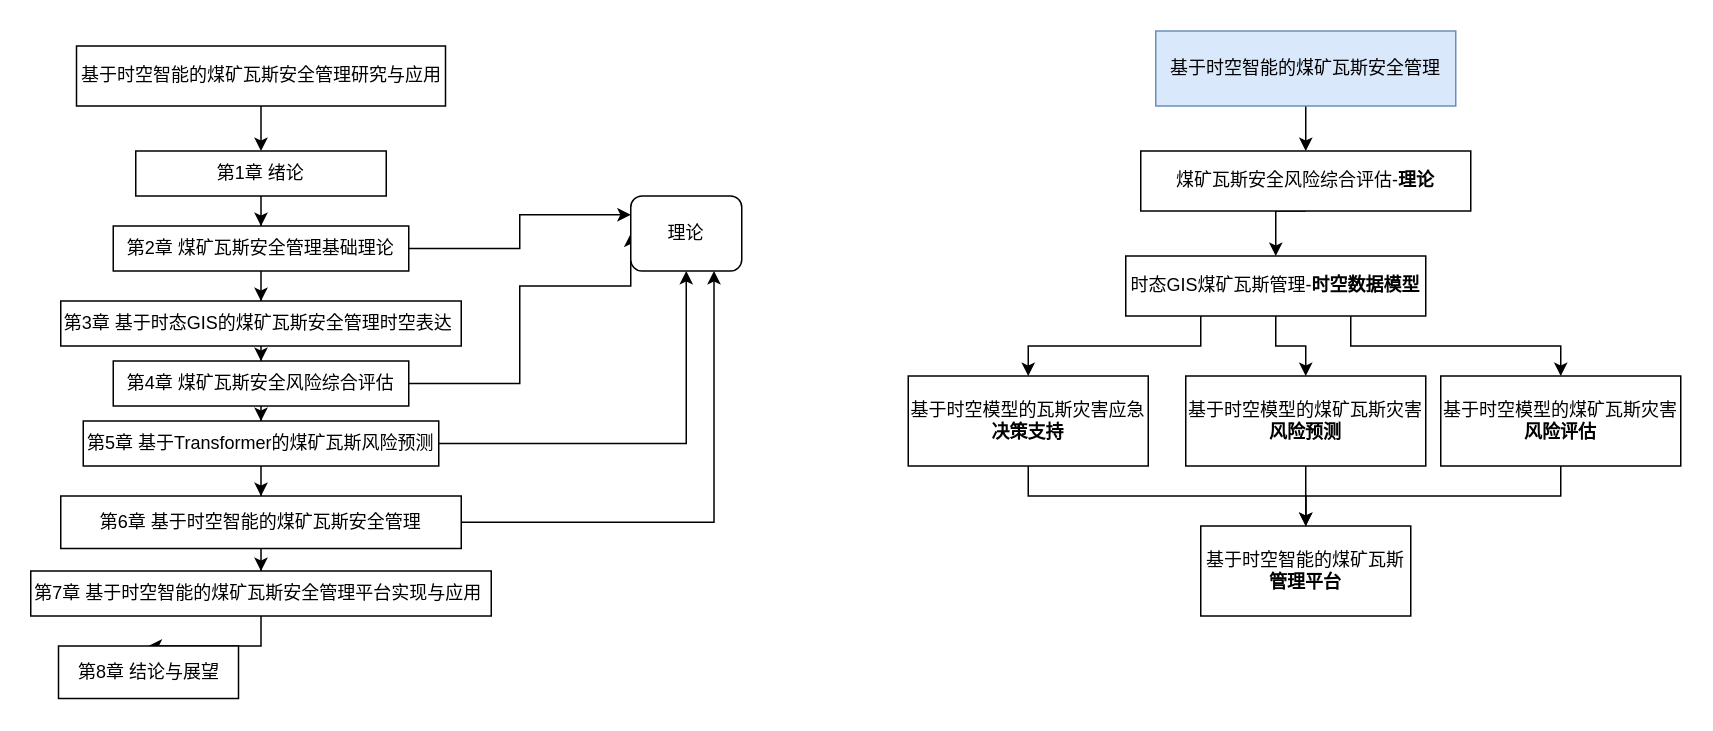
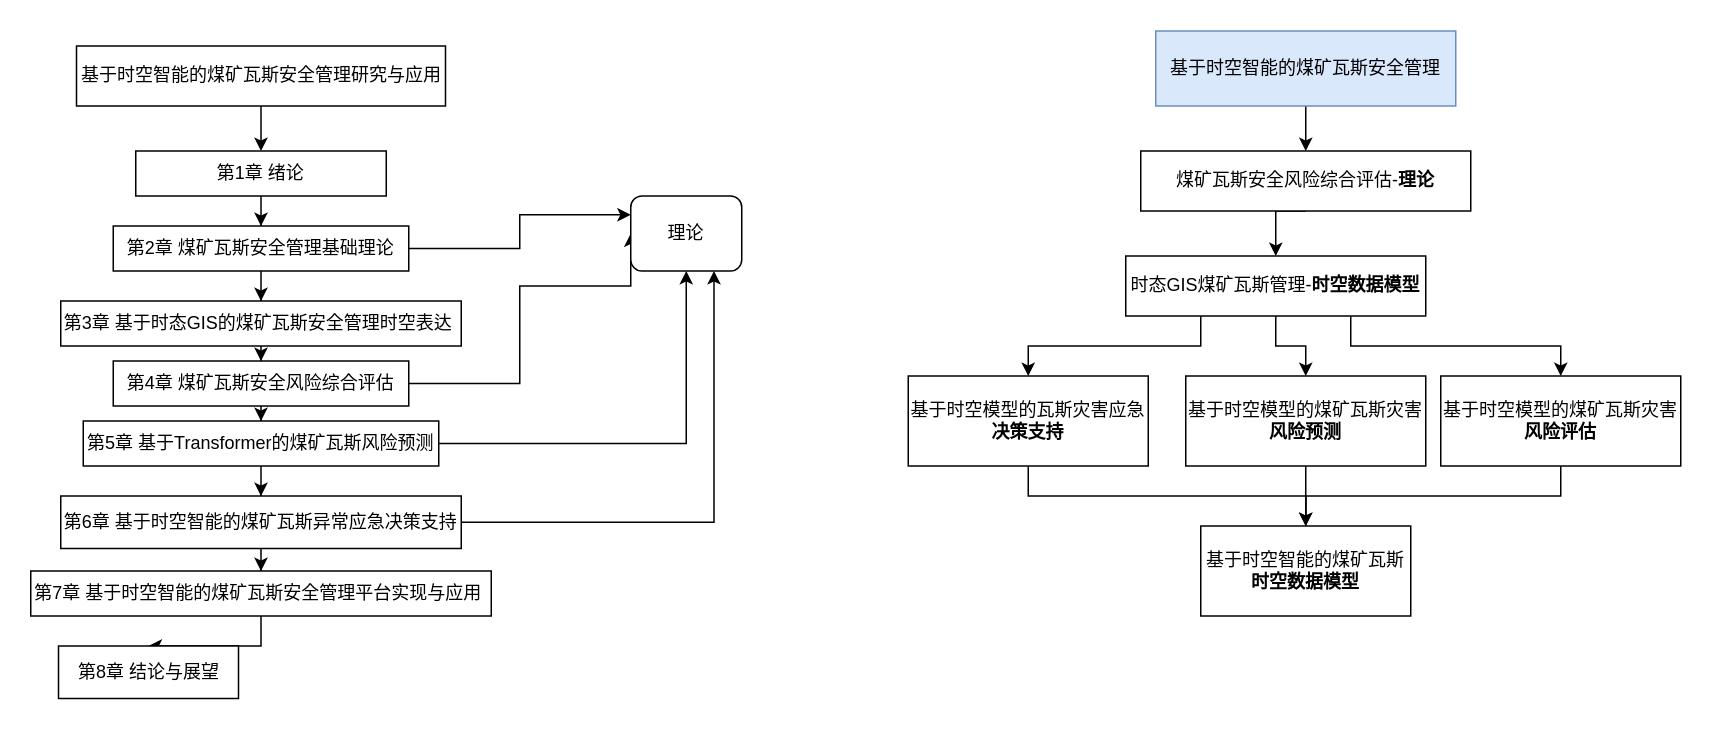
  <mxCell id="0" />
  <mxCell id="1" parent="0" />
  <mxCell id="2" value="" style="edgeStyle=orthogonalEdgeStyle;rounded=0;orthogonalLoop=1;jettySize=auto;html=1;" edge="1" parent="1" source="3" target="5"><mxGeometry relative="1" as="geometry" /></mxCell>
  <mxCell id="3" value="基于时空智能的煤矿瓦斯安全管理" style="rounded=0;whiteSpace=wrap;html=1;fillColor=#dae8fc;strokeColor=#6c8ebf;" vertex="1" parent="1"><mxGeometry x="770" y="20" width="200" height="50" as="geometry" /></mxCell>
  <mxCell id="4" style="edgeStyle=orthogonalEdgeStyle;rounded=0;orthogonalLoop=1;jettySize=auto;html=1;exitX=0.5;exitY=1;exitDx=0;exitDy=0;entryX=0.5;entryY=0;entryDx=0;entryDy=0;" edge="1" parent="1" source="5" target="9"><mxGeometry relative="1" as="geometry" /></mxCell>
  <mxCell id="5" value="煤矿瓦斯安全风险综合评估-&lt;b&gt;理论&lt;/b&gt;" style="whiteSpace=wrap;html=1;rounded=0;" vertex="1" parent="1"><mxGeometry x="760" y="100" width="220" height="40" as="geometry" /></mxCell>
  <mxCell id="6" style="edgeStyle=orthogonalEdgeStyle;rounded=0;orthogonalLoop=1;jettySize=auto;html=1;exitX=0.25;exitY=1;exitDx=0;exitDy=0;entryX=0.5;entryY=0;entryDx=0;entryDy=0;" edge="1" parent="1" source="9" target="15"><mxGeometry relative="1" as="geometry"><mxPoint x="880" y="260" as="targetPoint" /></mxGeometry></mxCell>
  <mxCell id="7" style="edgeStyle=orthogonalEdgeStyle;rounded=0;orthogonalLoop=1;jettySize=auto;html=1;exitX=0.75;exitY=1;exitDx=0;exitDy=0;entryX=0.5;entryY=0;entryDx=0;entryDy=0;" edge="1" parent="1" source="9" target="11"><mxGeometry relative="1" as="geometry" /></mxCell>
  <mxCell id="8" style="edgeStyle=orthogonalEdgeStyle;rounded=0;orthogonalLoop=1;jettySize=auto;html=1;exitX=0.5;exitY=1;exitDx=0;exitDy=0;entryX=0.5;entryY=0;entryDx=0;entryDy=0;" edge="1" parent="1" source="9" target="13"><mxGeometry relative="1" as="geometry" /></mxCell>
  <mxCell id="9" value="时态GIS煤矿瓦斯管理-&lt;b&gt;时空数据模型&lt;/b&gt;" style="whiteSpace=wrap;html=1;rounded=0;" vertex="1" parent="1"><mxGeometry x="750" y="170" width="200" height="40" as="geometry" /></mxCell>
  <mxCell id="10" style="edgeStyle=orthogonalEdgeStyle;rounded=0;orthogonalLoop=1;jettySize=auto;html=1;exitX=0.5;exitY=1;exitDx=0;exitDy=0;entryX=0.5;entryY=0;entryDx=0;entryDy=0;" edge="1" parent="1" source="11" target="16"><mxGeometry relative="1" as="geometry" /></mxCell>
  <mxCell id="11" value="基于时空模型的煤矿瓦斯灾害&lt;b&gt;风险评估&lt;/b&gt;" style="whiteSpace=wrap;html=1;rounded=0;" vertex="1" parent="1"><mxGeometry x="960" y="250" width="160" height="60" as="geometry" /></mxCell>
  <mxCell id="12" style="edgeStyle=orthogonalEdgeStyle;rounded=0;orthogonalLoop=1;jettySize=auto;html=1;exitX=0.5;exitY=1;exitDx=0;exitDy=0;" edge="1" parent="1" source="13"><mxGeometry relative="1" as="geometry"><mxPoint x="870" y="360" as="targetPoint" /></mxGeometry></mxCell>
  <mxCell id="13" value="基于时空模型的煤矿瓦斯灾害&lt;b&gt;风险预测&lt;/b&gt;" style="rounded=0;whiteSpace=wrap;html=1;" vertex="1" parent="1"><mxGeometry x="790" y="250" width="160" height="60" as="geometry" /></mxCell>
  <mxCell id="14" style="edgeStyle=orthogonalEdgeStyle;rounded=0;orthogonalLoop=1;jettySize=auto;html=1;exitX=0.5;exitY=1;exitDx=0;exitDy=0;entryX=0.5;entryY=0;entryDx=0;entryDy=0;" edge="1" parent="1" source="15" target="16"><mxGeometry relative="1" as="geometry" /></mxCell>
  <mxCell id="15" value="基于时空模型的瓦斯灾害应急&lt;b&gt;决策支持&lt;/b&gt;" style="rounded=0;whiteSpace=wrap;html=1;" vertex="1" parent="1"><mxGeometry x="605" y="250" width="160" height="60" as="geometry" /></mxCell>
- <mxCell id="16" value="基于时空智能的煤矿瓦斯&lt;b&gt;管理平台&lt;/b&gt;" style="rounded=0;whiteSpace=wrap;html=1;" vertex="1" parent="1"><mxGeometry x="800" y="350" width="140" height="60" as="geometry" /></mxCell>
+ <mxCell id="16" value="基于时空智能的煤矿瓦斯&lt;b&gt;时空数据模型&lt;/b&gt;" style="rounded=0;whiteSpace=wrap;html=1;" vertex="1" parent="1"><mxGeometry x="800" y="350" width="140" height="60" as="geometry" /></mxCell>
  <mxCell id="17" value="" style="edgeStyle=orthogonalEdgeStyle;rounded=0;orthogonalLoop=1;jettySize=auto;html=1;" edge="1" parent="1" source="18" target="20"><mxGeometry relative="1" as="geometry" /></mxCell>
  <mxCell id="18" value="基于时空智能的煤矿瓦斯安全管理研究与应用" style="rounded=0;whiteSpace=wrap;html=1;" vertex="1" parent="1"><mxGeometry x="50.5" y="30" width="246" height="40" as="geometry" /></mxCell>
  <mxCell id="19" value="" style="edgeStyle=orthogonalEdgeStyle;rounded=0;orthogonalLoop=1;jettySize=auto;html=1;" edge="1" parent="1" source="20" target="23"><mxGeometry relative="1" as="geometry" /></mxCell>
  <mxCell id="20" value="第1章 绪论" style="whiteSpace=wrap;html=1;rounded=0;" vertex="1" parent="1"><mxGeometry x="90" y="100" width="167" height="30" as="geometry" /></mxCell>
  <mxCell id="21" value="" style="edgeStyle=orthogonalEdgeStyle;rounded=0;orthogonalLoop=1;jettySize=auto;html=1;" edge="1" parent="1" source="23" target="25"><mxGeometry relative="1" as="geometry" /></mxCell>
  <mxCell id="22" style="edgeStyle=orthogonalEdgeStyle;rounded=0;orthogonalLoop=1;jettySize=auto;html=1;exitX=1;exitY=0.5;exitDx=0;exitDy=0;entryX=0;entryY=0.25;entryDx=0;entryDy=0;" edge="1" parent="1" source="23" target="38"><mxGeometry relative="1" as="geometry" /></mxCell>
  <mxCell id="23" value="第2章&lt;span&gt; &lt;/span&gt;煤矿瓦斯安全管理基础理论" style="whiteSpace=wrap;html=1;rounded=0;" vertex="1" parent="1"><mxGeometry x="75" y="150" width="197" height="30" as="geometry" /></mxCell>
  <mxCell id="24" value="" style="edgeStyle=orthogonalEdgeStyle;rounded=0;orthogonalLoop=1;jettySize=auto;html=1;" edge="1" parent="1" source="25" target="28"><mxGeometry relative="1" as="geometry" /></mxCell>
  <mxCell id="25" value="第3章&lt;span&gt; &lt;/span&gt;基于时态GIS的煤矿瓦斯安全管理时空表达&amp;nbsp;" style="whiteSpace=wrap;html=1;rounded=0;" vertex="1" parent="1"><mxGeometry x="40" y="200" width="267" height="30" as="geometry" /></mxCell>
  <mxCell id="26" value="" style="edgeStyle=orthogonalEdgeStyle;rounded=0;orthogonalLoop=1;jettySize=auto;html=1;" edge="1" parent="1" source="28" target="31"><mxGeometry relative="1" as="geometry" /></mxCell>
  <mxCell id="27" style="edgeStyle=orthogonalEdgeStyle;rounded=0;orthogonalLoop=1;jettySize=auto;html=1;exitX=1;exitY=0.5;exitDx=0;exitDy=0;entryX=0;entryY=0.5;entryDx=0;entryDy=0;" edge="1" parent="1" source="28" target="38"><mxGeometry relative="1" as="geometry"><Array as="points"><mxPoint x="346" y="255" /><mxPoint x="346" y="190" /><mxPoint x="420" y="190" /></Array></mxGeometry></mxCell>
  <mxCell id="28" value="第4章&lt;span&gt; &lt;/span&gt;煤矿瓦斯安全风险综合评估" style="whiteSpace=wrap;html=1;rounded=0;" vertex="1" parent="1"><mxGeometry x="75" y="240" width="197" height="30" as="geometry" /></mxCell>
  <mxCell id="29" value="" style="edgeStyle=orthogonalEdgeStyle;rounded=0;orthogonalLoop=1;jettySize=auto;html=1;" edge="1" parent="1" source="31" target="34"><mxGeometry relative="1" as="geometry" /></mxCell>
  <mxCell id="30" style="edgeStyle=orthogonalEdgeStyle;rounded=0;orthogonalLoop=1;jettySize=auto;html=1;exitX=1;exitY=0.5;exitDx=0;exitDy=0;" edge="1" parent="1" source="31" target="38"><mxGeometry relative="1" as="geometry" /></mxCell>
  <mxCell id="31" value="第5章&lt;span&gt; &lt;/span&gt;基于Transformer的煤矿瓦斯风险预测" style="whiteSpace=wrap;html=1;rounded=0;" vertex="1" parent="1"><mxGeometry x="55" y="280" width="237" height="30" as="geometry" /></mxCell>
  <mxCell id="32" value="" style="edgeStyle=orthogonalEdgeStyle;rounded=0;orthogonalLoop=1;jettySize=auto;html=1;" edge="1" parent="1" source="34" target="36"><mxGeometry relative="1" as="geometry" /></mxCell>
  <mxCell id="33" style="edgeStyle=orthogonalEdgeStyle;rounded=0;orthogonalLoop=1;jettySize=auto;html=1;exitX=1;exitY=0.5;exitDx=0;exitDy=0;entryX=0.75;entryY=1;entryDx=0;entryDy=0;" edge="1" parent="1" source="34" target="38"><mxGeometry relative="1" as="geometry" /></mxCell>
- <mxCell id="34" value="第6章&lt;span&gt; &lt;/span&gt;基于时空智能的煤矿瓦斯安全管理" style="whiteSpace=wrap;html=1;rounded=0;" vertex="1" parent="1"><mxGeometry x="40" y="330" width="267" height="35" as="geometry" /></mxCell>
+ <mxCell id="34" value="第6章&lt;span&gt; &lt;/span&gt;基于时空智能的煤矿瓦斯异常应急决策支持" style="whiteSpace=wrap;html=1;rounded=0;" vertex="1" parent="1"><mxGeometry x="40" y="330" width="267" height="35" as="geometry" /></mxCell>
  <mxCell id="35" value="" style="edgeStyle=orthogonalEdgeStyle;rounded=0;orthogonalLoop=1;jettySize=auto;html=1;" edge="1" parent="1" source="36" target="37"><mxGeometry relative="1" as="geometry" /></mxCell>
  <mxCell id="36" value="第7章&lt;span&gt; &lt;/span&gt;基于时空智能的煤矿瓦斯安全管理平台实现与应用&amp;nbsp;" style="whiteSpace=wrap;html=1;rounded=0;" vertex="1" parent="1"><mxGeometry x="20" y="380" width="307" height="30" as="geometry" /></mxCell>
  <mxCell id="37" value="第8章&lt;span&gt; &lt;/span&gt;结论与展望" style="whiteSpace=wrap;html=1;rounded=0;" vertex="1" parent="1"><mxGeometry x="38.5" y="430" width="120" height="35" as="geometry" /></mxCell>
  <mxCell id="38" value="理论" style="rounded=1;whiteSpace=wrap;html=1;" vertex="1" parent="1"><mxGeometry x="420" y="130" width="74" height="50" as="geometry" /></mxCell>
